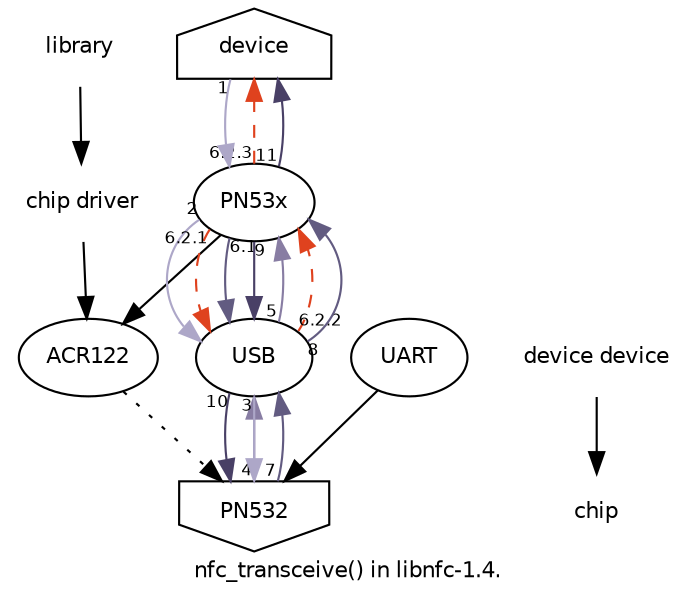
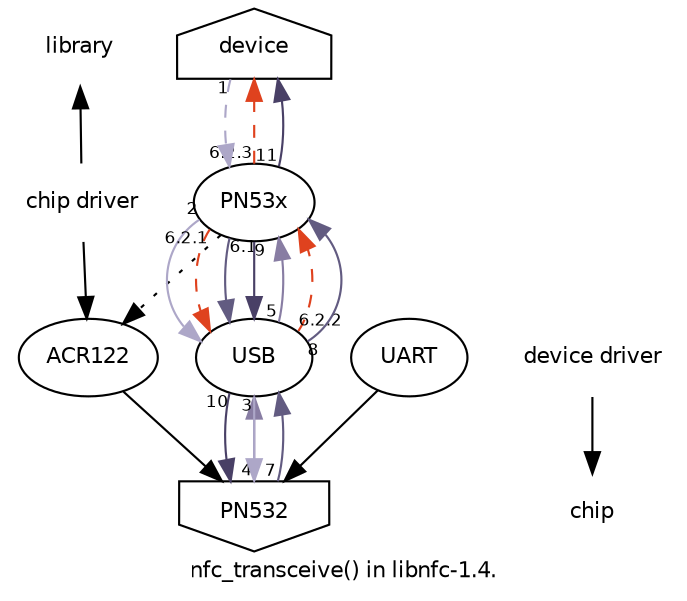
  digraph {
    fontname="Bitstream Vera Sans"
    fontsize=10
    label="nfc_transceive() in libnfc-1.4."
    node [fontname="Bitstream Vera Sans" fontsize=10]
    edge [fontname="Bitstream Vera Sans" fontsize=8]
    library [shape=plaintext]
    n2 [label="chip driver" shape=plaintext]
-   n3 [label="device device" shape=plaintext]
+   n3 [label="device driver" shape=plaintext]
    chip [shape=plaintext]
    PN532 [shape=invhouse]
    PN53x
    UART
    ACR122
    n9 [label=device shape=house]
    USB
    subgraph sub_1 {
      library
      n2
      n3
      chip
    }
    subgraph sub_2 {
      PN532
      PN53x
      UART
      ACR122
    }
    subgraph sub_3 {
      rank=same
      library
      n9
    }
    subgraph sub_4 {
      rank=same
      n3
      UART
      ACR122
      USB
    }
    subgraph sub_5 {
      rank=same
      n2
      PN53x
    }
    subgraph sub_6 {
      rank=same
      chip
      PN532
    }
-   library -> n2
+   n2 -> library
    n2 -> ACR122
    n3 -> chip
    PN532 -> USB [color="#887da3" taillabel=4]
    PN532 -> USB [color="#625b81" taillabel=7]
-   PN53x -> ACR122 [style=solid]
+   PN53x -> ACR122 [style=dotted]
    PN53x -> n9 [color="#df421e" style=dashed taillabel="6.2.3"]
    PN53x -> n9 [color="#494066" taillabel=11]
    PN53x -> USB [color="#ada7c8" taillabel=2]
    PN53x -> USB [color="#df421e" style=dashed taillabel="6.2.1"]
    PN53x -> USB [color="#625b81" taillabel=6.1]
    PN53x -> USB [color="#494066" taillabel=9]
    UART -> PN532 [style=solid]
-   ACR122 -> PN532 [style=dotted]
-   n9 -> PN53x [color="#ada7c8" taillabel=1]
+   ACR122 -> PN532 [style=solid]
+   n9 -> PN53x [color="#ada7c8" taillabel=1 style=dashed]
    USB -> PN532 [color="#ada7c8" taillabel=3]
    USB -> PN532 [color="#494066" taillabel=10]
    USB -> PN53x [color="#887da3" taillabel=5]
    USB -> PN53x [color="#df421e" style=dashed taillabel="6.2.2"]
    USB -> PN53x [color="#625b81" taillabel=8]
  }
